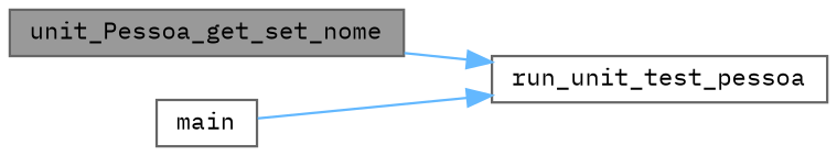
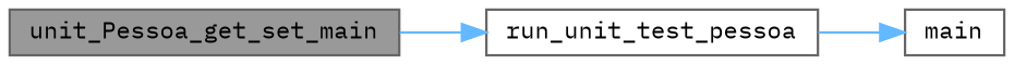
  digraph {
    fontname="IBM Plex Mono"
    rankdir=RL
    node [color=grey40 fillcolor=white fontname="IBM Plex Mono" fontsize=10 shape=box style=filled]
    edge [color=steelblue1 dir=back fontname="IBM Plex Mono" fontsize=10 labelfontname=Helvetica labelfontsize=10 style=solid]
-   n1 [color=gray40 fillcolor=grey60 fontcolor=black height=0.2 label=unit_Pessoa_get_set_nome width=0.4]
+   n1 [color=gray40 fillcolor=grey60 fontcolor=black height=0.2 label=unit_Pessoa_get_set_main width=0.4]
    n2 [height=0.2 label=run_unit_test_pessoa width=0.4]
    n3 [height=0.2 label=main width=0.4]
    n2 -> n1
-   n2 -> n3
+   n3 -> n2
  }
